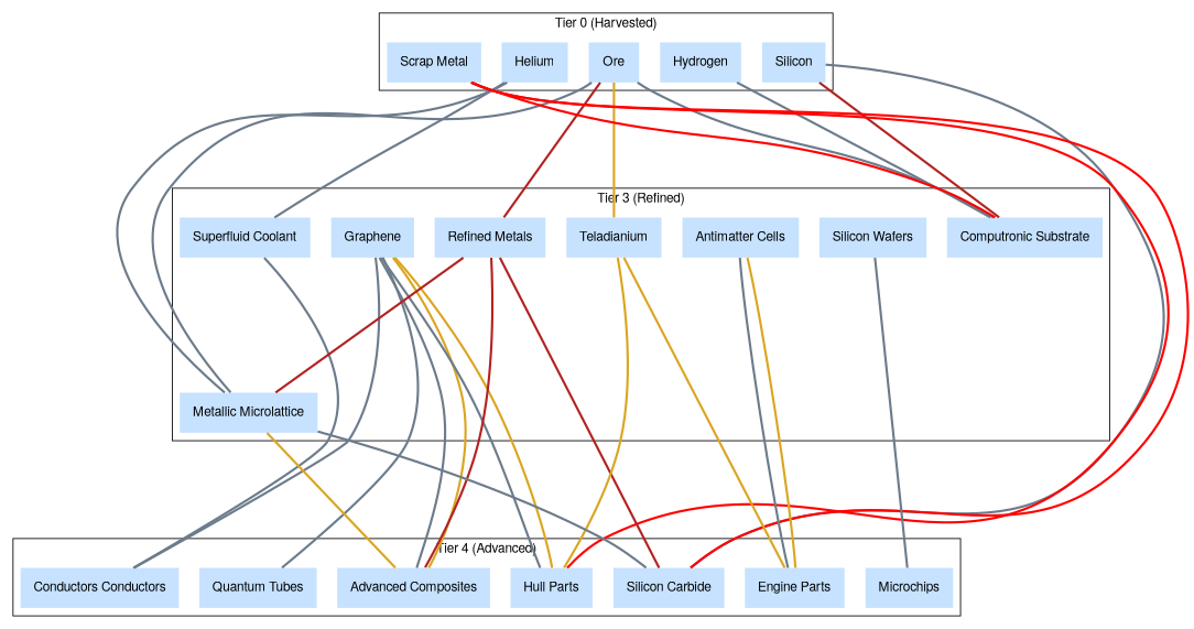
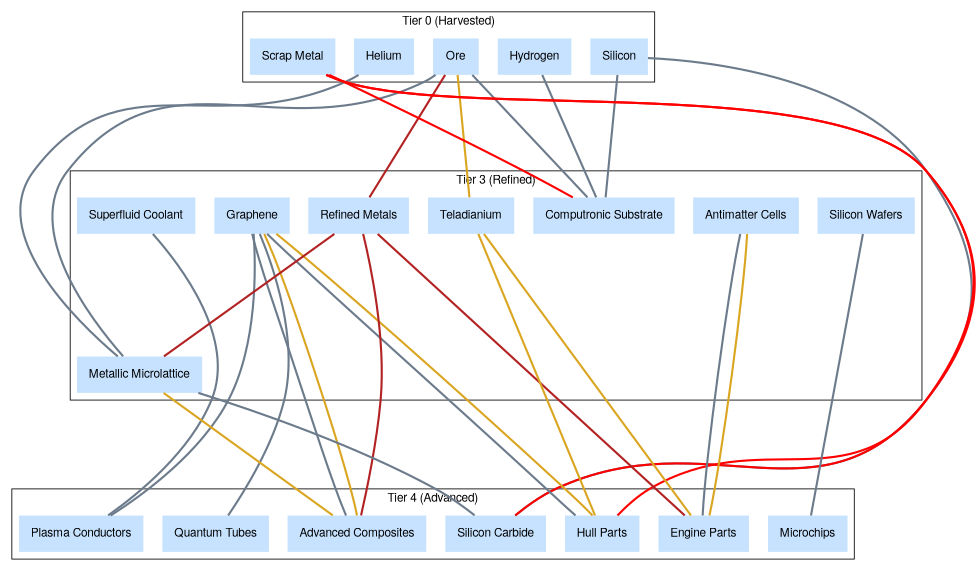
  graph {
    compound=true
    fontname="Helvetica,Arial,sans-serif"
    nodesep=0.3
    ranksep=2
    node [color=slategray1 colour=lightsteelblue2 fontname="Helvetica,Arial,sans-serif" margin=0.2 penwidth=0 shape=record style=filled]
    edge [color=slategray4 constraint=true fontname="Helvetica,Arial,sans-serif" penwidth=2.5]
    Helium
    Ore
    Hydrogen
    Silicon
    "Scrap Metal"
    "Superfluid Coolant"
    Graphene
    "Refined Metals"
    Teladianium
    "Antimatter Cells"
    "Silicon Wafers"
    "Computronic Substrate"
    "Metallic Microlattice"
-   "Plasma Conductors" [label="Conductors Conductors"]
+   "Plasma Conductors"
    "Quantum Tubes"
    "Advanced Composites"
    "Hull Parts"
    "Engine Parts"
    Microchips
    "Silicon Carbide"
    subgraph sub_1 {
      cluster=true
      label="Tier 2 (Food and Drugs)"
    }
    subgraph sub_2 {
      cluster=true
      label="Tier 0 (Harvested)"
      Helium
      Ore
      Hydrogen
      Silicon
      "Scrap Metal"
    }
    subgraph sub_3 {
      cluster=true
      label="Tier 1 (Basic Food)"
    }
    subgraph sub_4 {
      cluster=true
      label="Tier 3 (Refined)"
      "Superfluid Coolant"
      Graphene
      "Refined Metals"
      Teladianium
      "Antimatter Cells"
      "Silicon Wafers"
      "Computronic Substrate"
      "Metallic Microlattice"
    }
    subgraph sub_5 {
      cluster=true
      label="Tier 4 (Advanced)"
      "Plasma Conductors"
      "Quantum Tubes"
      "Advanced Composites"
      "Hull Parts"
      "Engine Parts"
      Microchips
      "Silicon Carbide"
    }
    subgraph sub_6 {
      cluster=true
      label="Tier 5 (Components)"
    }
    subgraph sub_7 {
      cluster=true
      label="Tier 6 (Equipment)"
    }
-   Helium -- "Superfluid Coolant"
    Helium -- "Metallic Microlattice"
    Ore -- "Refined Metals" [color=firebrick]
    Ore -- Teladianium [color=goldenrod]
    Ore -- "Computronic Substrate"
    Ore -- "Metallic Microlattice"
    Hydrogen -- "Computronic Substrate"
-   Silicon -- "Computronic Substrate" [color=firebrick]
+   Silicon -- "Computronic Substrate"
    Silicon -- "Silicon Carbide"
    "Scrap Metal" -- "Computronic Substrate" [color=red constraint=false]
    "Scrap Metal" -- "Hull Parts" [color=red constraint=false]
    "Scrap Metal" -- "Silicon Carbide" [color=red constraint=false]
    "Superfluid Coolant" -- "Plasma Conductors"
    Graphene -- "Plasma Conductors"
    Graphene -- "Quantum Tubes"
    Graphene -- "Advanced Composites"
    Graphene -- "Advanced Composites" [color=goldenrod]
    Graphene -- "Hull Parts"
    Graphene -- "Hull Parts" [color=goldenrod]
    "Refined Metals" -- "Metallic Microlattice" [color=firebrick]
    "Refined Metals" -- "Advanced Composites" [color=firebrick]
-   "Refined Metals" -- "Silicon Carbide" [color=firebrick]
+   "Refined Metals" -- "Engine Parts" [color=firebrick]
    Teladianium -- "Hull Parts" [color=goldenrod]
    Teladianium -- "Engine Parts" [color=goldenrod]
    "Antimatter Cells" -- "Engine Parts"
    "Antimatter Cells" -- "Engine Parts" [color=goldenrod]
    "Silicon Wafers" -- Microchips
    "Metallic Microlattice" -- "Advanced Composites" [color=goldenrod]
    "Metallic Microlattice" -- "Silicon Carbide"
  }
